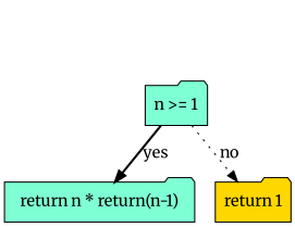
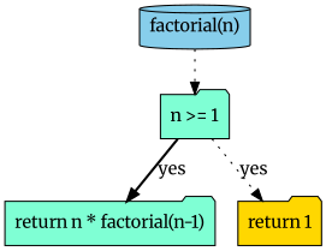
  digraph {
    fontname=Merriweather
    node [fillcolor=aquamarine fontname=Merriweather shape=folder style=filled]
    edge [fontname=Merriweather style=dotted]
-   n1 [label="return n * return(n-1)"]
+   n1 [label="return n * factorial(n-1)"]
    n2 [fillcolor=gold label="return 1"]
+   n3 [fillcolor=skyblue label="factorial(n)" shape=cylinder]
    n4 [label="n >= 1"]
    subgraph sub_1 {
      rank=same
      n1
      n2
    }
+   n3 -> n4
    n4 -> n1 [label=yes style=bold]
-   n4 -> n2 [label=no]
+   n4 -> n2 [label=yes]
  }
